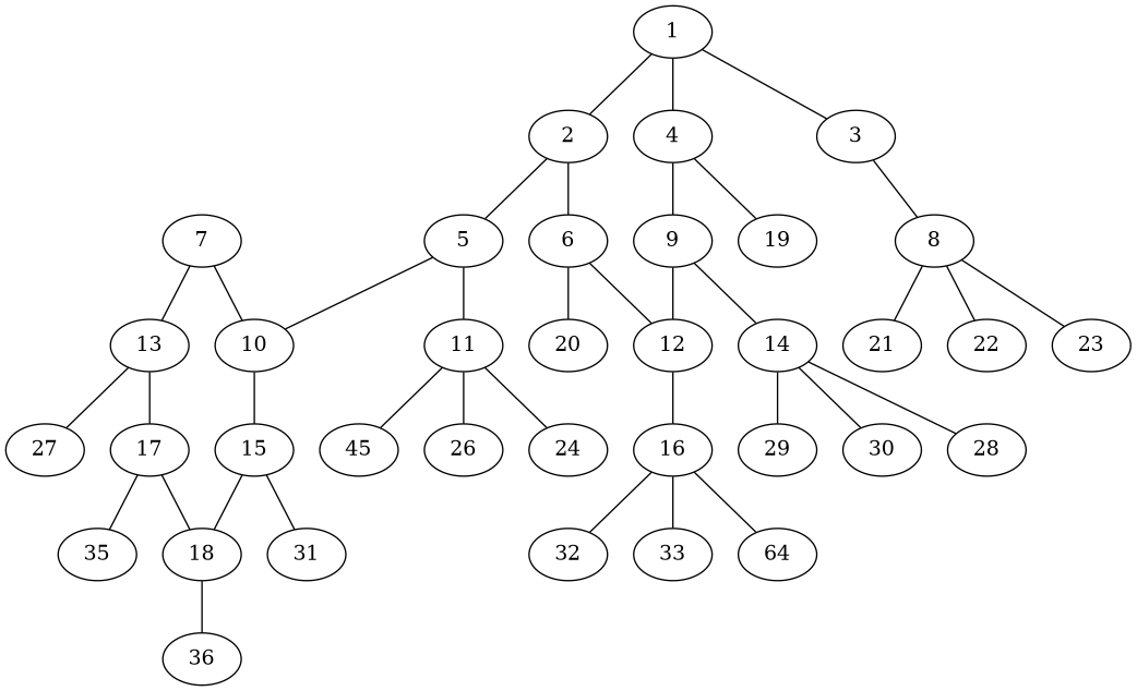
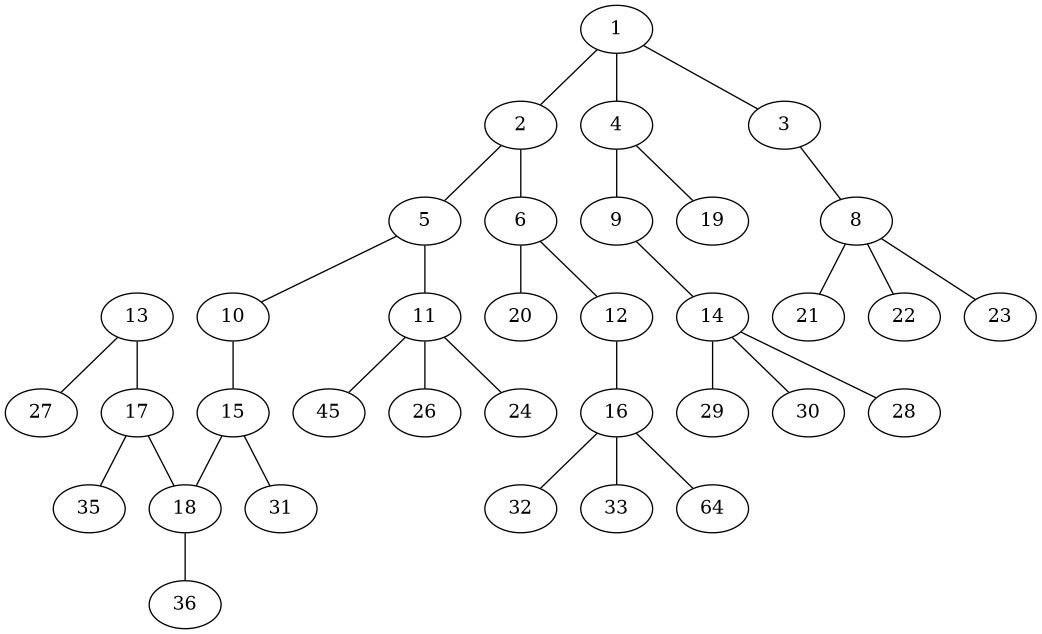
  graph {
    node [chem=C]
    edge [valence=1]
    1
    2
    3
    4
    5
    6
    8
    9
    19 [chem=H]
    10
    11
    12
    20 [chem=H]
-   7
    13
    21 [chem=H]
    22 [chem=H]
    23 [chem=H]
    14
    15
    24 [chem=H]
    n22 [chem=H label=45]
    26 [chem=H]
    16
    17
    27 [chem=H]
    28 [chem=H]
    29 [chem=H]
    30 [chem=H]
    18
    31 [chem=H]
    32 [chem=H]
    33 [chem=H]
    n34 [chem=H label=64]
    35 [chem=H]
    36 [chem=H]
    1 -- 2
    1 -- 3 [valence=2]
    1 -- 4
    2 -- 5 [valence=2]
    2 -- 6
    3 -- 8
    4 -- 9 [valence=2]
    4 -- 19
    5 -- 10
    5 -- 11
    6 -- 12 [valence=2]
    6 -- 20
    8 -- 21
    8 -- 22
    8 -- 23
-   9 -- 12
    9 -- 14
    10 -- 15
    11 -- 24
    11 -- n22
    11 -- 26
    12 -- 16
-   7 -- 10 [valence=2]
-   7 -- 13
    13 -- 17 [valence=2]
    13 -- 27
    14 -- 28
    14 -- 29
    14 -- 30
    15 -- 18 [valence=2]
    15 -- 31
    16 -- 32
    16 -- 33
    16 -- n34
    17 -- 18
    17 -- 35
    18 -- 36
  }
